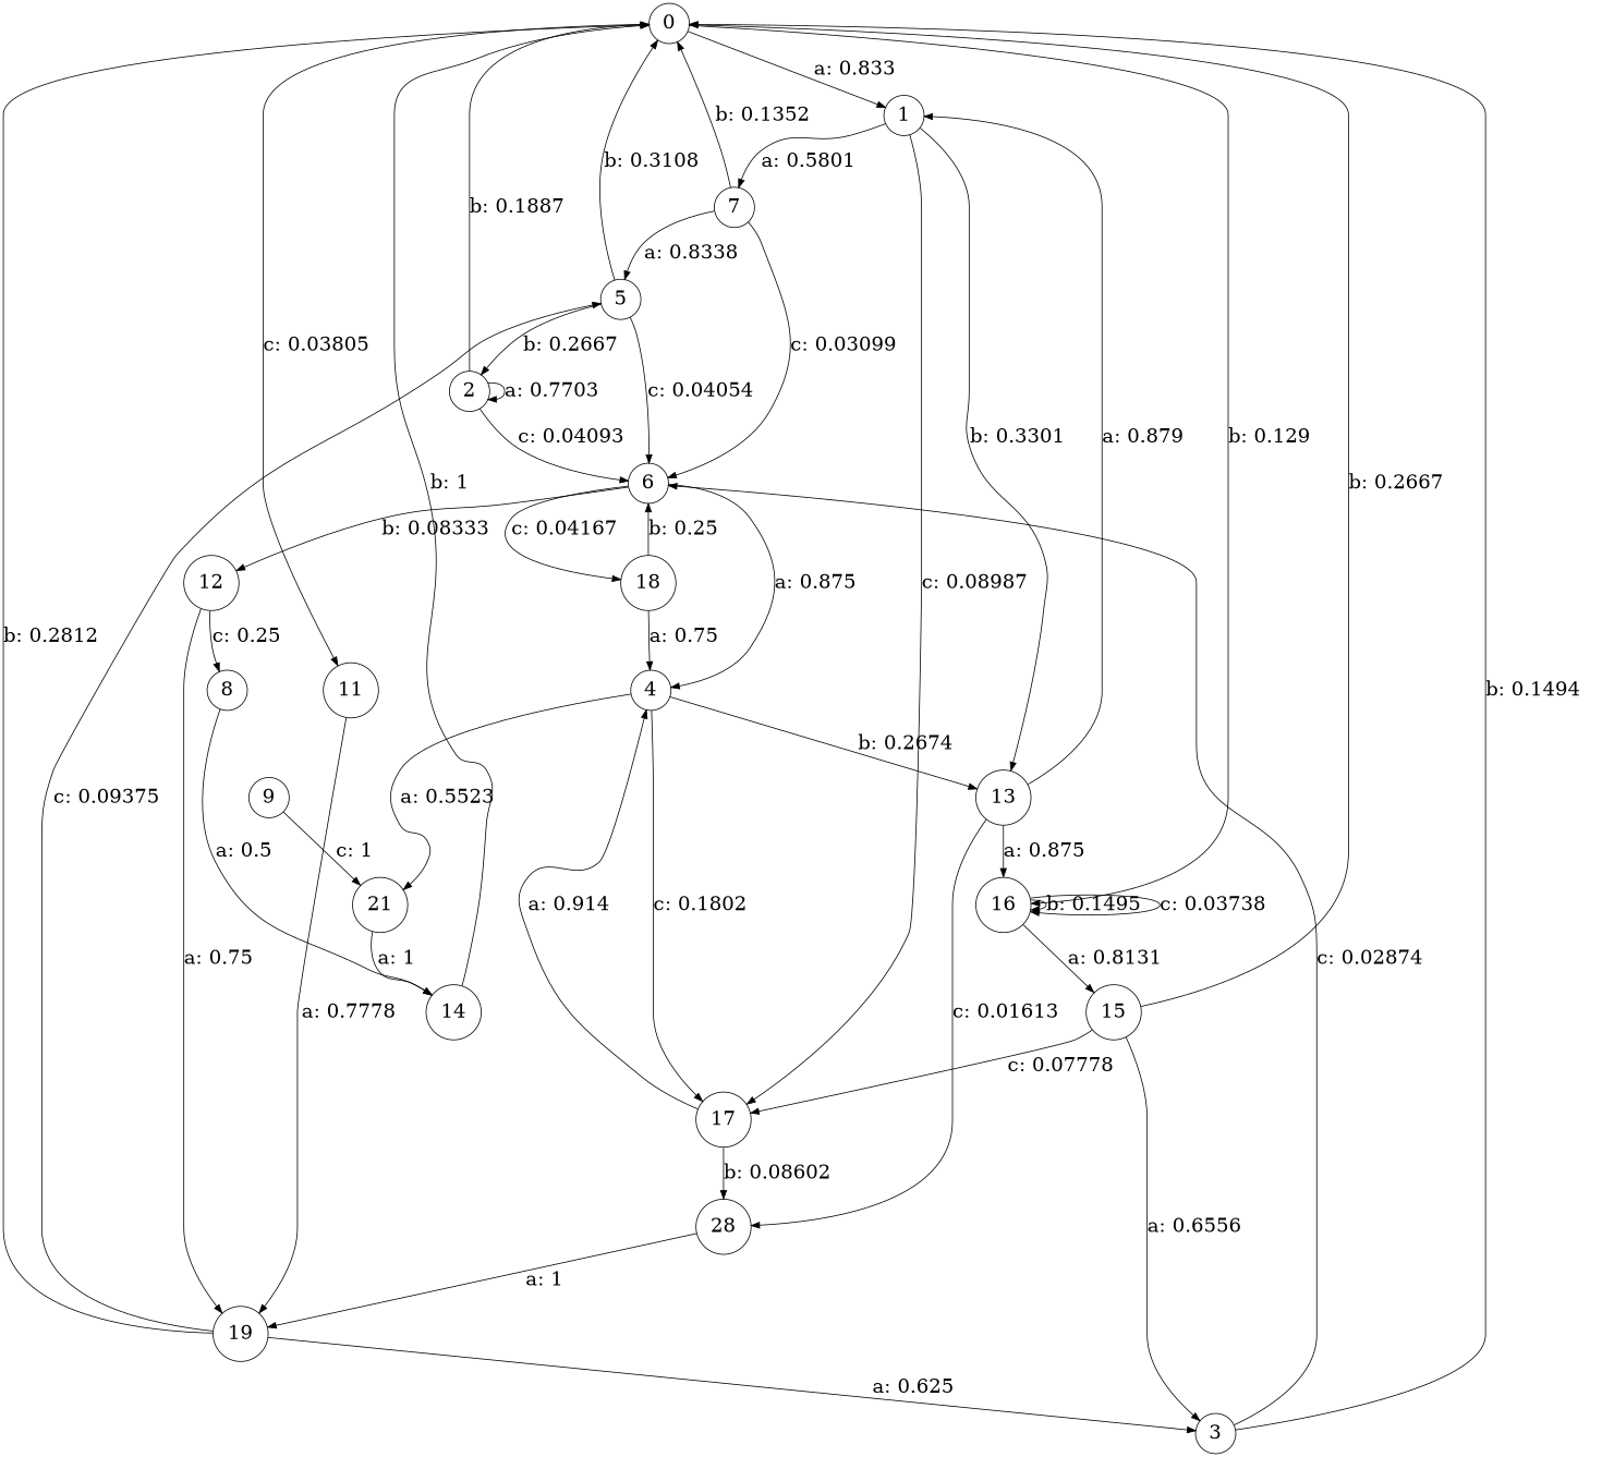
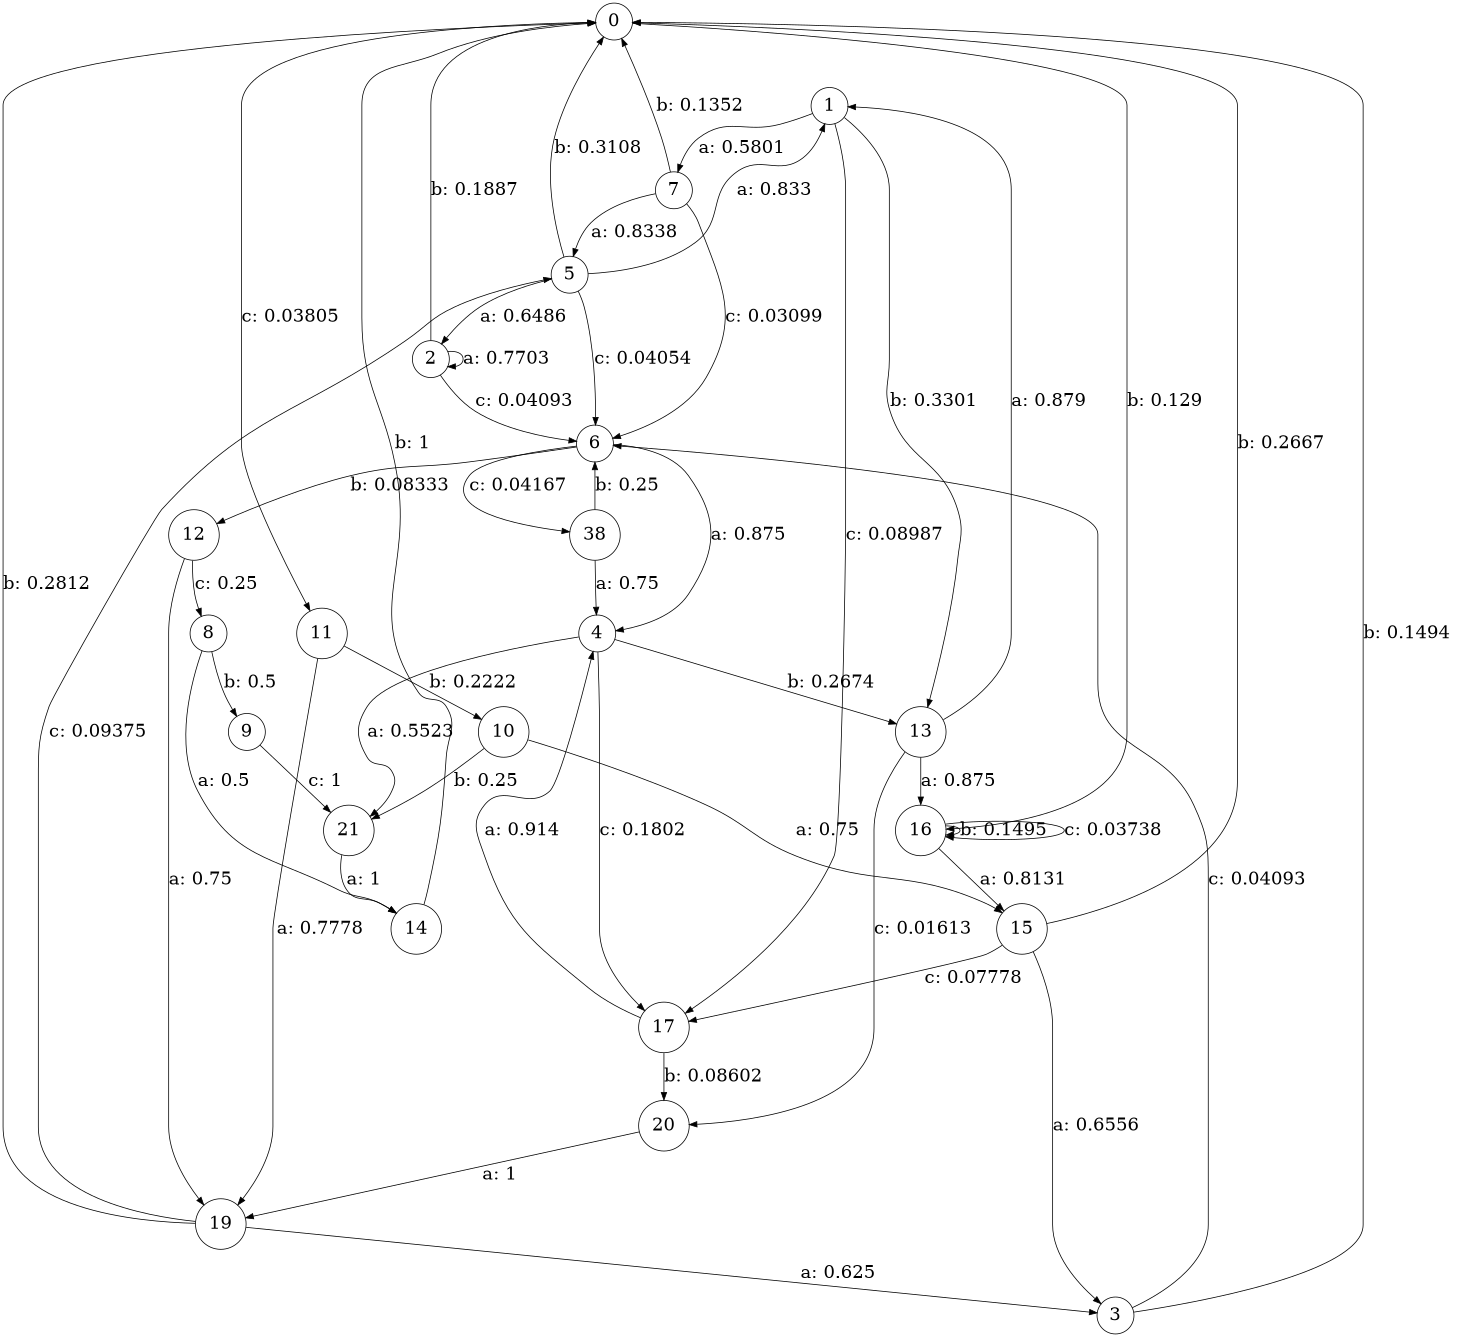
  digraph {
    node [fontsize=24 shape=circle]
    edge [fontsize=24]
    0
    1
    16
    11
    7
    13
    17
    15
+   10
    19
    6
    5
-   20 [label=28]
+   20
    4
    3
    21
    12
-   18
+   18 [label=38]
    2
    8
    14
    9
-   0 -> 1 [label="a: 0.833    "]
+   5 -> 1 [label="a: 0.833    "]
    0 -> 16 [label="b: 0.129    "]
    0 -> 11 [label="c: 0.03805  "]
    1 -> 7 [label="a: 0.5801   "]
    1 -> 13 [label="b: 0.3301   "]
    1 -> 17 [label="c: 0.08987  "]
    16 -> 16 [label="b: 0.1495   "]
    16 -> 16 [label="c: 0.03738  "]
    16 -> 15 [label="a: 0.8131   "]
+   11 -> 10 [label="b: 0.2222   "]
    11 -> 19 [label="a: 0.7778   "]
    7 -> 0 [label="b: 0.1352   "]
    7 -> 6 [label="c: 0.03099  "]
    7 -> 5 [label="a: 0.8338   "]
    13 -> 1 [label="a: 0.879    "]
    13 -> 16 [label="a: 0.875    "]
    13 -> 20 [label="c: 0.01613  "]
    17 -> 20 [label="b: 0.08602  "]
    17 -> 4 [label="a: 0.914    "]
    15 -> 0 [label="b: 0.2667   "]
    15 -> 17 [label="c: 0.07778  "]
    15 -> 3 [label="a: 0.6556   "]
+   10 -> 15 [label="a: 0.75     "]
+   10 -> 21 [label="b: 0.25     "]
    19 -> 0 [label="b: 0.2812   "]
    19 -> 5 [label="c: 0.09375  "]
    19 -> 3 [label="a: 0.625    "]
    6 -> 4 [label="a: 0.875    "]
    6 -> 12 [label="b: 0.08333  "]
    6 -> 18 [label="c: 0.04167  "]
    5 -> 0 [label="b: 0.3108   "]
    5 -> 6 [label="c: 0.04054  "]
-   5 -> 2 [label="b: 0.2667   "]
+   5 -> 2 [label="a: 0.6486   "]
    20 -> 19 [label="a: 1        "]
    4 -> 13 [label="b: 0.2674   "]
    4 -> 17 [label="c: 0.1802   "]
    4 -> 21 [label="a: 0.5523   "]
    3 -> 0 [label="b: 0.1494   "]
-   3 -> 6 [label="c: 0.02874  "]
+   3 -> 6 [label="c: 0.04093  "]
    21 -> 14 [label="a: 1        "]
    12 -> 19 [label="a: 0.75     "]
    12 -> 8 [label="c: 0.25     "]
    18 -> 6 [label="b: 0.25     "]
    18 -> 4 [label="a: 0.75     "]
    2 -> 0 [label="b: 0.1887   "]
    2 -> 6 [label="c: 0.04093  "]
    2 -> 2 [label="a: 0.7703   "]
    8 -> 14 [label="a: 0.5      "]
+   8 -> 9 [label="b: 0.5      "]
    14 -> 0 [label="b: 1        "]
    9 -> 21 [label="c: 1        "]
  }
